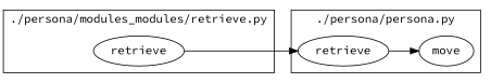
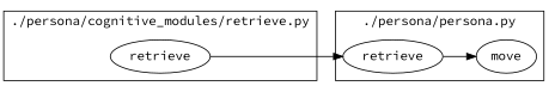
  digraph {
    rankdir=LR
    fontname="Source Code Pro"
    node [fontname="Source Code Pro"]
    edge [fontname="Source Code Pro"]
    n1 [label=retrieve]
    n2 [label=retrieve]
    n3 [label=move]
    subgraph cluster_1 {
-     label="./persona/modules_modules/retrieve.py"
+     label="./persona/cognitive_modules/retrieve.py"
      n1
    }
    subgraph cluster_2 {
      label="./persona/persona.py"
      n2
      n3
    }
    n1 -> n2
    n2 -> n3
  }
